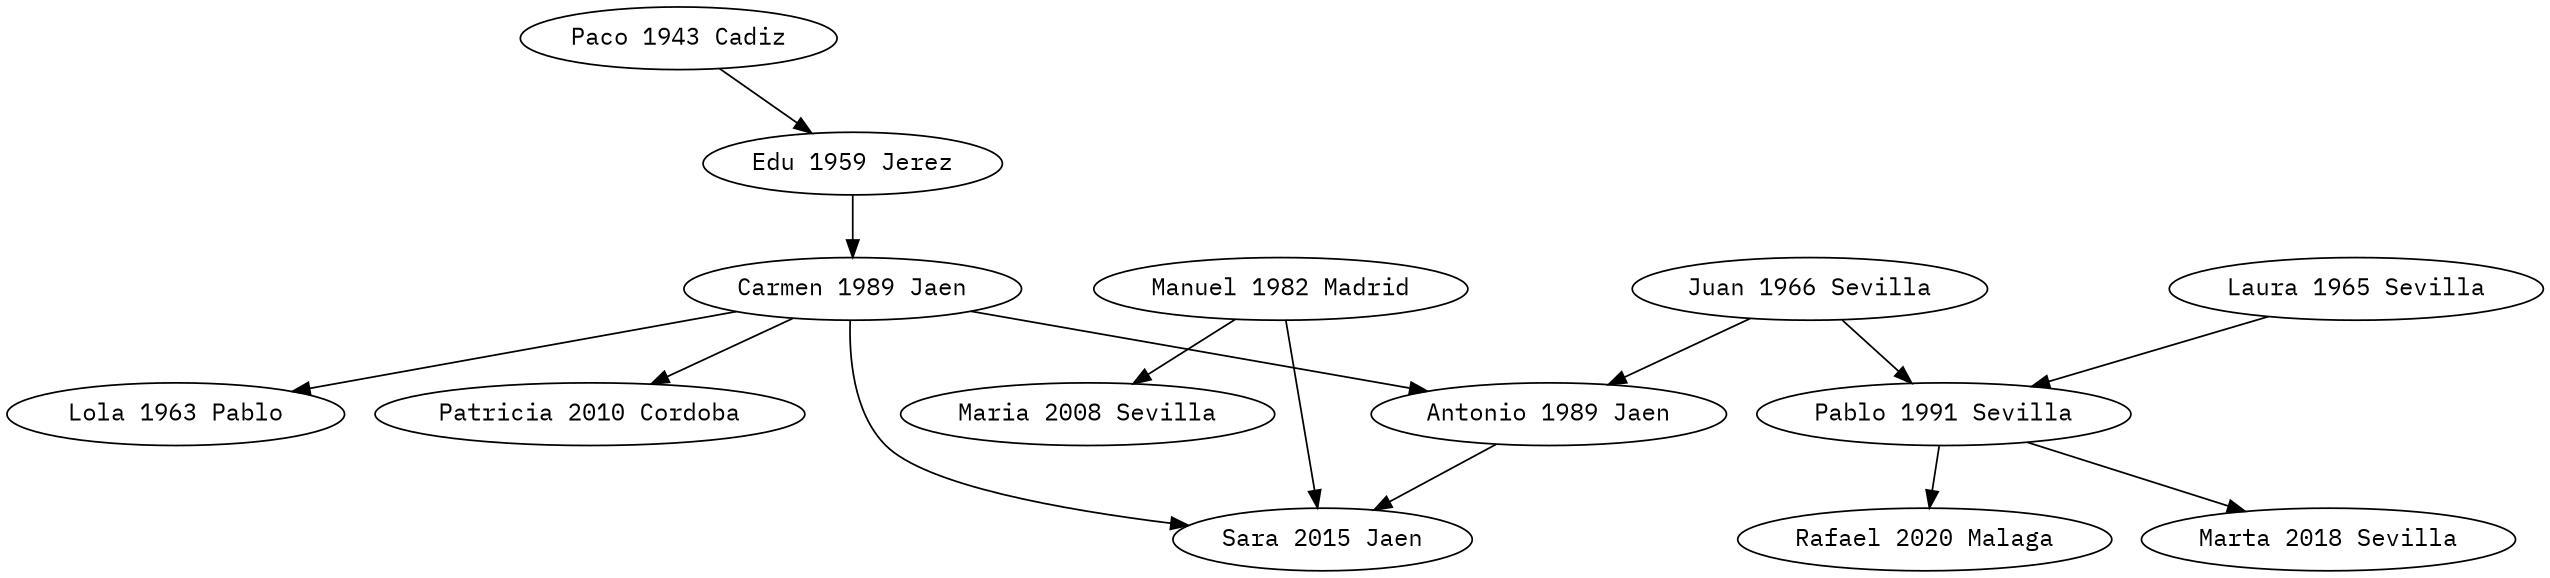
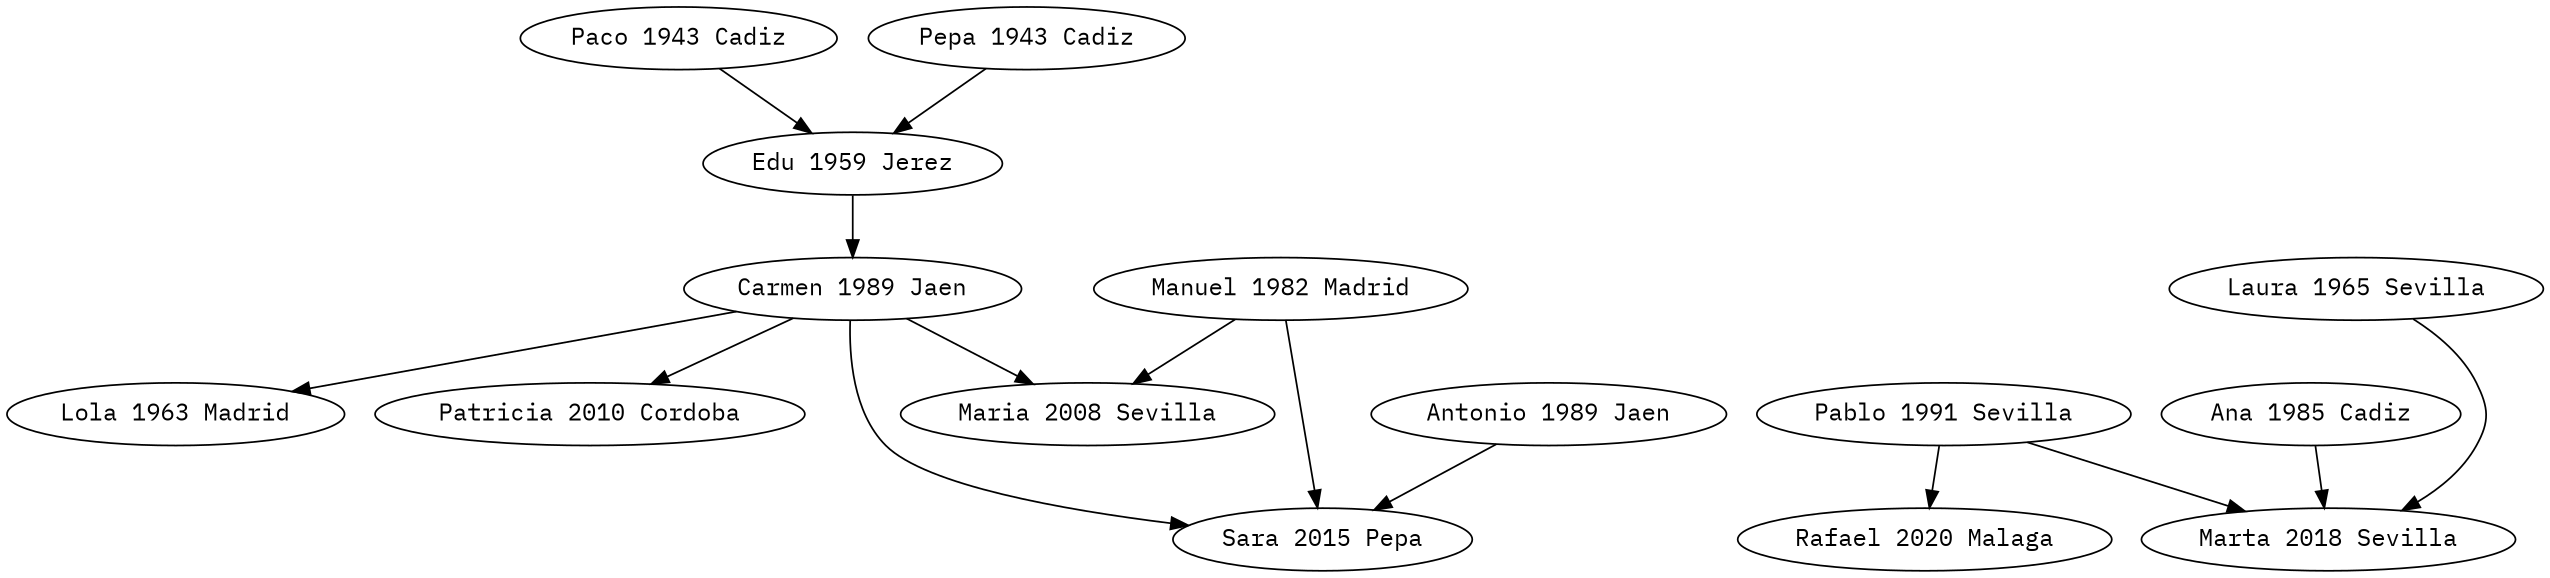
  strict digraph {
    fontname="IBM Plex Mono"
    node [color=black fontname="IBM Plex Mono"]
    edge [color=black fontname="IBM Plex Mono"]
    n1 [label="Paco 1943 Cadiz"]
    n2 [label="Edu 1959 Jerez"]
    n3 [label="Carmen 1989 Jaen"]
-   n5 [label="Lola 1963 Pablo"]
+   n4 [label="Pepa 1943 Cadiz"]
+   n5 [label="Lola 1963 Madrid"]
    n6 [label="Patricia 2010 Cordoba"]
    n7 [label="Maria 2008 Sevilla"]
-   n8 [label="Sara 2015 Jaen"]
-   n9 [label="Juan 1966 Sevilla"]
+   n8 [label="Sara 2015 Pepa"]
    n10 [label="Antonio 1989 Jaen"]
    n11 [label="Pablo 1991 Sevilla"]
    n12 [label="Marta 2018 Sevilla"]
    n13 [label="Rafael 2020 Malaga"]
    n14 [label="Laura 1965 Sevilla"]
    n15 [label="Manuel 1982 Madrid"]
+   n16 [label="Ana 1985 Cadiz"]
    n1 -> n2
    n2 -> n3
    n3 -> n5
    n3 -> n6
-   n3 -> n10
+   n3 -> n7
    n3 -> n8
-   n9 -> n10
-   n9 -> n11
+   n4 -> n2
    n10 -> n8
    n11 -> n12
    n11 -> n13
-   n14 -> n11
+   n14 -> n12
    n15 -> n7
    n15 -> n8
+   n16 -> n12
  }
